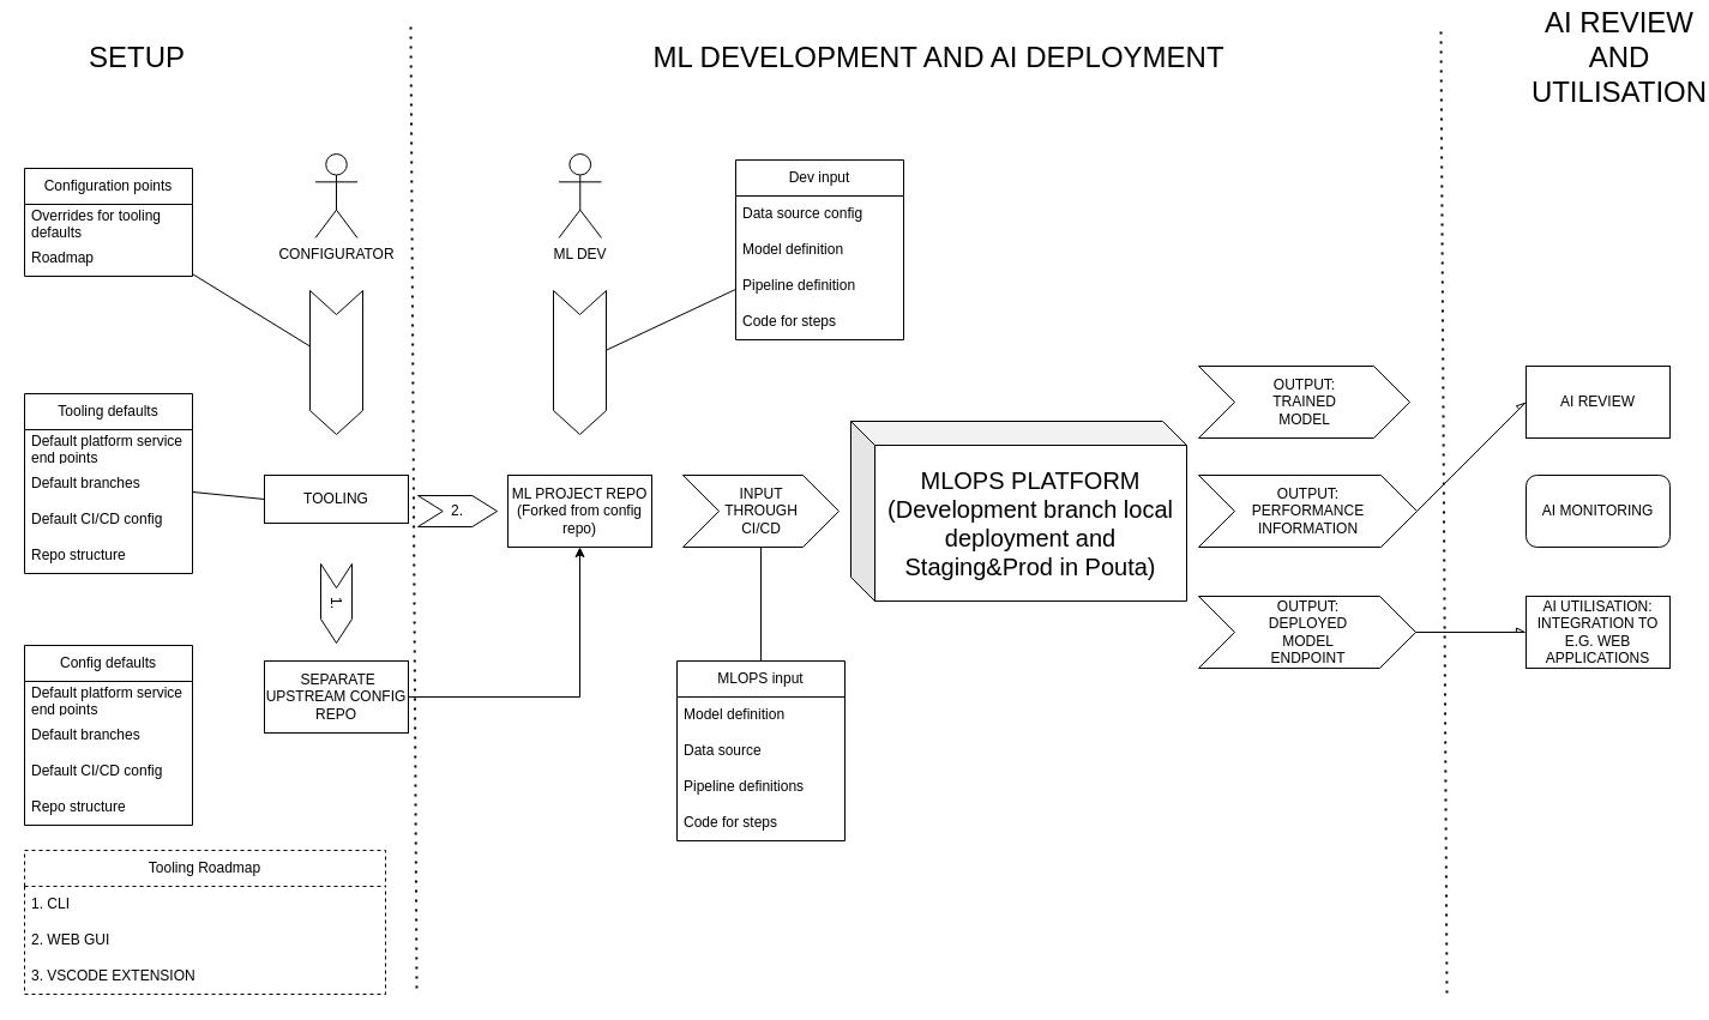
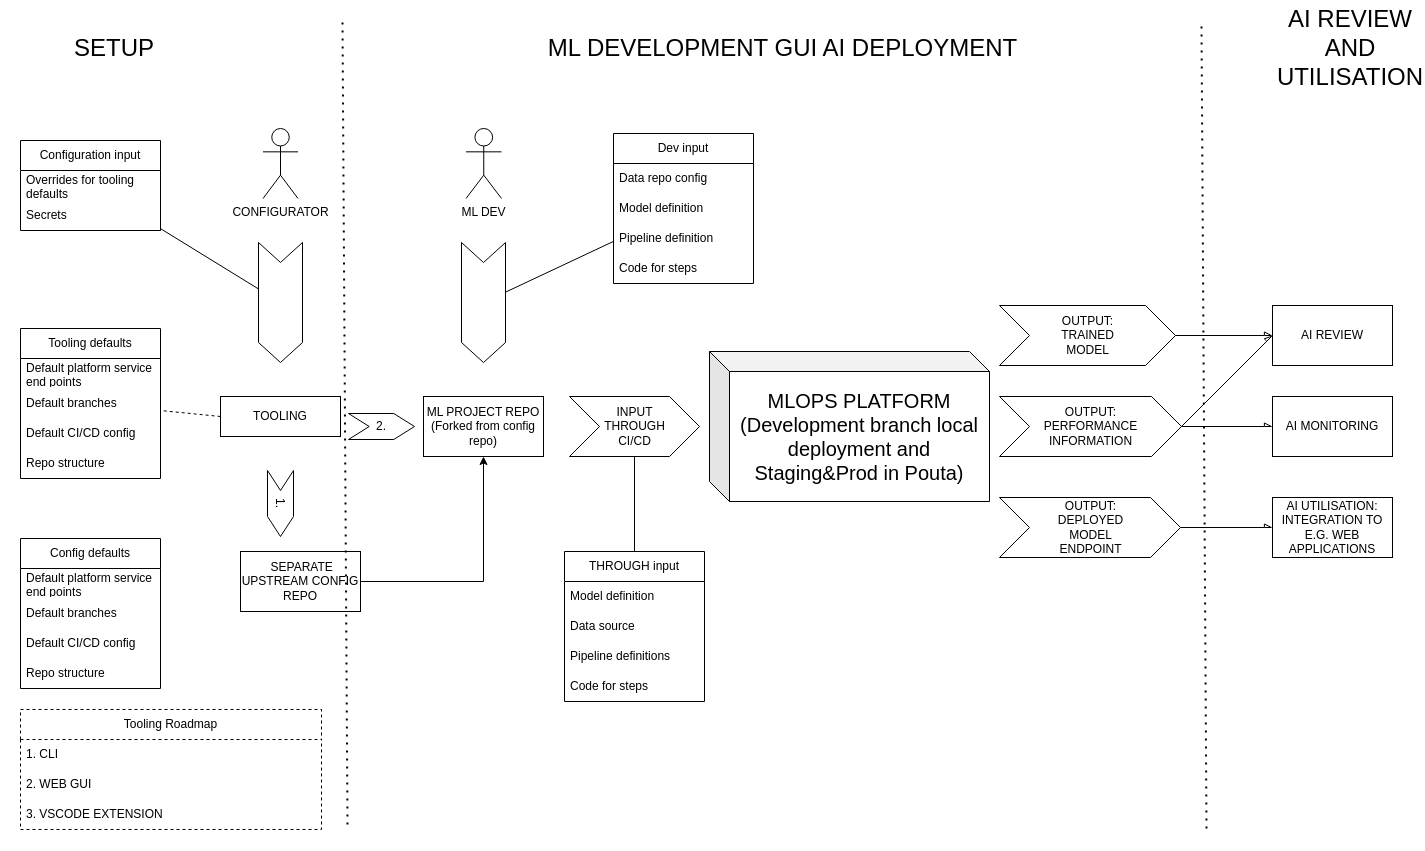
  <mxCell id="0" />
  <mxCell id="1" parent="0" />
  <mxCell id="2" value="&lt;font style=&quot;font-size: 20px;&quot;&gt;MLOPS PLATFORM&lt;br&gt;(Development branch local deployment and Staging&amp;amp;Prod in Pouta)&lt;br&gt;&lt;/font&gt;" style="shape=cube;whiteSpace=wrap;html=1;boundedLbl=1;backgroundOutline=1;darkOpacity=0.05;darkOpacity2=0.1;" vertex="1" parent="1"><mxGeometry x="709" y="351" width="280" height="150" as="geometry" /></mxCell>
  <mxCell id="3" value="INPUT &lt;br&gt;THROUGH&lt;br&gt;CI/CD" style="html=1;shadow=0;dashed=0;align=center;verticalAlign=middle;shape=mxgraph.arrows2.arrow;dy=0;dx=30;notch=30;rotation=0;" vertex="1" parent="1"><mxGeometry x="569" y="396" width="130" height="60" as="geometry" /></mxCell>
  <mxCell id="4" value="OUTPUT:&lt;br&gt;PERFORMANCE&lt;br&gt;INFORMATION" style="html=1;shadow=0;dashed=0;align=center;verticalAlign=middle;shape=mxgraph.arrows2.arrow;dy=0;dx=30;notch=30;rotation=0;" vertex="1" parent="1"><mxGeometry x="999" y="396" width="182" height="60" as="geometry" /></mxCell>
  <mxCell id="5" value="TOOLING" style="rounded=0;whiteSpace=wrap;html=1;" vertex="1" parent="1"><mxGeometry x="220" y="396" width="120" height="40" as="geometry" /></mxCell>
  <mxCell id="6" value="CONFIGURATOR" style="shape=umlActor;verticalLabelPosition=bottom;verticalAlign=top;html=1;outlineConnect=0;" vertex="1" parent="1"><mxGeometry x="262.5" y="128" width="35" height="70" as="geometry" /></mxCell>
- <mxCell id="7" value="Configuration points" style="swimlane;fontStyle=0;childLayout=stackLayout;horizontal=1;startSize=30;horizontalStack=0;resizeParent=1;resizeParentMax=0;resizeLast=0;collapsible=1;marginBottom=0;whiteSpace=wrap;html=1;" vertex="1" parent="1"><mxGeometry x="20" y="140" width="140" height="90" as="geometry" /></mxCell>
+ <mxCell id="7" value="Configuration input" style="swimlane;fontStyle=0;childLayout=stackLayout;horizontal=1;startSize=30;horizontalStack=0;resizeParent=1;resizeParentMax=0;resizeLast=0;collapsible=1;marginBottom=0;whiteSpace=wrap;html=1;" vertex="1" parent="1"><mxGeometry x="20" y="140" width="140" height="90" as="geometry" /></mxCell>
  <mxCell id="8" value="Overrides for tooling defaults" style="text;strokeColor=none;fillColor=none;align=left;verticalAlign=middle;spacingLeft=4;spacingRight=4;overflow=hidden;points=[[0,0.5],[1,0.5]];portConstraint=eastwest;rotatable=0;whiteSpace=wrap;html=1;" vertex="1" parent="7"><mxGeometry y="30" width="140" height="30" as="geometry" /></mxCell>
- <mxCell id="9" value="Roadmap" style="text;strokeColor=none;fillColor=none;align=left;verticalAlign=middle;spacingLeft=4;spacingRight=4;overflow=hidden;points=[[0,0.5],[1,0.5]];portConstraint=eastwest;rotatable=0;whiteSpace=wrap;html=1;" vertex="1" parent="7"><mxGeometry y="60" width="140" height="30" as="geometry" /></mxCell>
+ <mxCell id="9" value="Secrets" style="text;strokeColor=none;fillColor=none;align=left;verticalAlign=middle;spacingLeft=4;spacingRight=4;overflow=hidden;points=[[0,0.5],[1,0.5]];portConstraint=eastwest;rotatable=0;whiteSpace=wrap;html=1;" vertex="1" parent="7"><mxGeometry y="60" width="140" height="30" as="geometry" /></mxCell>
  <mxCell id="10" value="" style="endArrow=none;html=1;rounded=0;" edge="1" parent="1" source="23" target="7"><mxGeometry width="50" height="50" relative="1" as="geometry"><mxPoint x="300" y="288" as="sourcePoint" /><mxPoint x="480" y="298" as="targetPoint" /></mxGeometry></mxCell>
  <mxCell id="11" value="Tooling defaults" style="swimlane;fontStyle=0;childLayout=stackLayout;horizontal=1;startSize=30;horizontalStack=0;resizeParent=1;resizeParentMax=0;resizeLast=0;collapsible=1;marginBottom=0;whiteSpace=wrap;html=1;" vertex="1" parent="1"><mxGeometry x="20" y="328" width="140" height="150" as="geometry" /></mxCell>
  <mxCell id="12" value="Default platform service end points" style="text;strokeColor=none;fillColor=none;align=left;verticalAlign=middle;spacingLeft=4;spacingRight=4;overflow=hidden;points=[[0,0.5],[1,0.5]];portConstraint=eastwest;rotatable=0;whiteSpace=wrap;html=1;" vertex="1" parent="11"><mxGeometry y="30" width="140" height="30" as="geometry" /></mxCell>
  <mxCell id="13" value="Default branches" style="text;strokeColor=none;fillColor=none;align=left;verticalAlign=middle;spacingLeft=4;spacingRight=4;overflow=hidden;points=[[0,0.5],[1,0.5]];portConstraint=eastwest;rotatable=0;whiteSpace=wrap;html=1;" vertex="1" parent="11"><mxGeometry y="60" width="140" height="30" as="geometry" /></mxCell>
  <mxCell id="14" value="Default CI/CD config" style="text;strokeColor=none;fillColor=none;align=left;verticalAlign=middle;spacingLeft=4;spacingRight=4;overflow=hidden;points=[[0,0.5],[1,0.5]];portConstraint=eastwest;rotatable=0;whiteSpace=wrap;html=1;" vertex="1" parent="11"><mxGeometry y="90" width="140" height="30" as="geometry" /></mxCell>
  <mxCell id="15" value="Repo structure" style="text;strokeColor=none;fillColor=none;align=left;verticalAlign=middle;spacingLeft=4;spacingRight=4;overflow=hidden;points=[[0,0.5],[1,0.5]];portConstraint=eastwest;rotatable=0;whiteSpace=wrap;html=1;" vertex="1" parent="11"><mxGeometry y="120" width="140" height="30" as="geometry" /></mxCell>
- <mxCell id="16" value="" style="endArrow=none;html=1;rounded=0;exitX=0;exitY=0.5;exitDx=0;exitDy=0;" edge="1" parent="1" source="5" target="11"><mxGeometry width="50" height="50" relative="1" as="geometry"><mxPoint x="430" y="438" as="sourcePoint" /><mxPoint x="480" y="388" as="targetPoint" /></mxGeometry></mxCell>
- <mxCell id="17" value="MLOPS input" style="swimlane;fontStyle=0;childLayout=stackLayout;horizontal=1;startSize=30;horizontalStack=0;resizeParent=1;resizeParentMax=0;resizeLast=0;collapsible=1;marginBottom=0;whiteSpace=wrap;html=1;" vertex="1" parent="1"><mxGeometry x="564" y="551" width="140" height="150" as="geometry" /></mxCell>
+ <mxCell id="16" value="" style="endArrow=none;html=1;rounded=0;exitX=0;exitY=0.5;exitDx=0;exitDy=0;dashed=1;" edge="1" parent="1" source="5" target="11"><mxGeometry width="50" height="50" relative="1" as="geometry"><mxPoint x="430" y="438" as="sourcePoint" /><mxPoint x="480" y="388" as="targetPoint" /></mxGeometry></mxCell>
+ <mxCell id="17" value="THROUGH input" style="swimlane;fontStyle=0;childLayout=stackLayout;horizontal=1;startSize=30;horizontalStack=0;resizeParent=1;resizeParentMax=0;resizeLast=0;collapsible=1;marginBottom=0;whiteSpace=wrap;html=1;" vertex="1" parent="1"><mxGeometry x="564" y="551" width="140" height="150" as="geometry" /></mxCell>
  <mxCell id="18" value="Model definition" style="text;strokeColor=none;fillColor=none;align=left;verticalAlign=middle;spacingLeft=4;spacingRight=4;overflow=hidden;points=[[0,0.5],[1,0.5]];portConstraint=eastwest;rotatable=0;whiteSpace=wrap;html=1;" vertex="1" parent="17"><mxGeometry y="30" width="140" height="30" as="geometry" /></mxCell>
  <mxCell id="19" value="Data source" style="text;strokeColor=none;fillColor=none;align=left;verticalAlign=middle;spacingLeft=4;spacingRight=4;overflow=hidden;points=[[0,0.5],[1,0.5]];portConstraint=eastwest;rotatable=0;whiteSpace=wrap;html=1;" vertex="1" parent="17"><mxGeometry y="60" width="140" height="30" as="geometry" /></mxCell>
  <mxCell id="20" value="Pipeline definitions" style="text;strokeColor=none;fillColor=none;align=left;verticalAlign=middle;spacingLeft=4;spacingRight=4;overflow=hidden;points=[[0,0.5],[1,0.5]];portConstraint=eastwest;rotatable=0;whiteSpace=wrap;html=1;" vertex="1" parent="17"><mxGeometry y="90" width="140" height="30" as="geometry" /></mxCell>
  <mxCell id="21" value="Code for steps" style="text;strokeColor=none;fillColor=none;align=left;verticalAlign=middle;spacingLeft=4;spacingRight=4;overflow=hidden;points=[[0,0.5],[1,0.5]];portConstraint=eastwest;rotatable=0;whiteSpace=wrap;html=1;" vertex="1" parent="17"><mxGeometry y="120" width="140" height="30" as="geometry" /></mxCell>
  <mxCell id="22" value="" style="endArrow=none;html=1;rounded=0;" edge="1" parent="1" source="3" target="17"><mxGeometry width="50" height="50" relative="1" as="geometry"><mxPoint x="459" y="631" as="sourcePoint" /><mxPoint x="509" y="581" as="targetPoint" /></mxGeometry></mxCell>
  <mxCell id="23" value="" style="shape=step;perimeter=stepPerimeter;whiteSpace=wrap;html=1;fixedSize=1;rotation=90;" vertex="1" parent="1"><mxGeometry x="220" y="280" width="120" height="44" as="geometry" /></mxCell>
  <mxCell id="24" value="ML PROJECT REPO (Forked from config repo)" style="rounded=0;whiteSpace=wrap;html=1;" vertex="1" parent="1"><mxGeometry x="423" y="396" width="120" height="60" as="geometry" /></mxCell>
  <mxCell id="25" value="2." style="shape=step;perimeter=stepPerimeter;whiteSpace=wrap;html=1;fixedSize=1;size=20.733;" vertex="1" parent="1"><mxGeometry x="348" y="413" width="66" height="26" as="geometry" /></mxCell>
  <mxCell id="26" value="ML DEV" style="shape=umlActor;verticalLabelPosition=bottom;verticalAlign=top;html=1;outlineConnect=0;" vertex="1" parent="1"><mxGeometry x="465.5" y="128" width="35.5" height="70" as="geometry" /></mxCell>
  <mxCell id="27" value="" style="shape=step;perimeter=stepPerimeter;whiteSpace=wrap;html=1;fixedSize=1;rotation=90;" vertex="1" parent="1"><mxGeometry x="423" y="280" width="120" height="44" as="geometry" /></mxCell>
  <mxCell id="28" value="Dev input" style="swimlane;fontStyle=0;childLayout=stackLayout;horizontal=1;startSize=30;horizontalStack=0;resizeParent=1;resizeParentMax=0;resizeLast=0;collapsible=1;marginBottom=0;whiteSpace=wrap;html=1;" vertex="1" parent="1"><mxGeometry x="613" y="133" width="140" height="150" as="geometry" /></mxCell>
- <mxCell id="29" value="Data source config" style="text;strokeColor=none;fillColor=none;align=left;verticalAlign=middle;spacingLeft=4;spacingRight=4;overflow=hidden;points=[[0,0.5],[1,0.5]];portConstraint=eastwest;rotatable=0;whiteSpace=wrap;html=1;" vertex="1" parent="28"><mxGeometry y="30" width="140" height="30" as="geometry" /></mxCell>
+ <mxCell id="29" value="Data repo config" style="text;strokeColor=none;fillColor=none;align=left;verticalAlign=middle;spacingLeft=4;spacingRight=4;overflow=hidden;points=[[0,0.5],[1,0.5]];portConstraint=eastwest;rotatable=0;whiteSpace=wrap;html=1;" vertex="1" parent="28"><mxGeometry y="30" width="140" height="30" as="geometry" /></mxCell>
  <mxCell id="30" value="Model definition" style="text;strokeColor=none;fillColor=none;align=left;verticalAlign=middle;spacingLeft=4;spacingRight=4;overflow=hidden;points=[[0,0.5],[1,0.5]];portConstraint=eastwest;rotatable=0;whiteSpace=wrap;html=1;" vertex="1" parent="28"><mxGeometry y="60" width="140" height="30" as="geometry" /></mxCell>
  <mxCell id="31" value="Pipeline definition" style="text;strokeColor=none;fillColor=none;align=left;verticalAlign=middle;spacingLeft=4;spacingRight=4;overflow=hidden;points=[[0,0.5],[1,0.5]];portConstraint=eastwest;rotatable=0;whiteSpace=wrap;html=1;" vertex="1" parent="28"><mxGeometry y="90" width="140" height="30" as="geometry" /></mxCell>
  <mxCell id="32" value="Code for steps" style="text;strokeColor=none;fillColor=none;align=left;verticalAlign=middle;spacingLeft=4;spacingRight=4;overflow=hidden;points=[[0,0.5],[1,0.5]];portConstraint=eastwest;rotatable=0;whiteSpace=wrap;html=1;" vertex="1" parent="28"><mxGeometry y="120" width="140" height="30" as="geometry" /></mxCell>
  <mxCell id="33" value="" style="endArrow=none;html=1;rounded=0;" edge="1" parent="1" source="27" target="28"><mxGeometry width="50" height="50" relative="1" as="geometry"><mxPoint x="563" y="330" as="sourcePoint" /><mxPoint x="613" y="280" as="targetPoint" /></mxGeometry></mxCell>
- <mxCell id="34" value="&amp;nbsp;SEPARATE UPSTREAM CONFIG REPO" style="rounded=0;whiteSpace=wrap;html=1;" vertex="1" parent="1"><mxGeometry x="220" y="551" width="120" height="60" as="geometry" /></mxCell>
+ <mxCell id="34" value="&amp;nbsp;SEPARATE UPSTREAM CONFIG REPO" style="rounded=0;whiteSpace=wrap;html=1;" vertex="1" parent="1"><mxGeometry x="240" y="551" width="120" height="60" as="geometry" /></mxCell>
  <mxCell id="35" value="" style="endArrow=classic;html=1;rounded=0;edgeStyle=orthogonalEdgeStyle;" edge="1" parent="1" source="34" target="24"><mxGeometry width="50" height="50" relative="1" as="geometry"><mxPoint x="328" y="549" as="sourcePoint" /><mxPoint x="378" y="499" as="targetPoint" /></mxGeometry></mxCell>
  <mxCell id="36" value="1." style="shape=step;perimeter=stepPerimeter;whiteSpace=wrap;html=1;fixedSize=1;rotation=90;" vertex="1" parent="1"><mxGeometry x="247" y="490" width="66" height="26" as="geometry" /></mxCell>
  <mxCell id="37" value="Config defaults" style="swimlane;fontStyle=0;childLayout=stackLayout;horizontal=1;startSize=30;horizontalStack=0;resizeParent=1;resizeParentMax=0;resizeLast=0;collapsible=1;marginBottom=0;whiteSpace=wrap;html=1;" vertex="1" parent="1"><mxGeometry x="20" y="538" width="140" height="150" as="geometry" /></mxCell>
  <mxCell id="38" value="Default platform service end points" style="text;strokeColor=none;fillColor=none;align=left;verticalAlign=middle;spacingLeft=4;spacingRight=4;overflow=hidden;points=[[0,0.5],[1,0.5]];portConstraint=eastwest;rotatable=0;whiteSpace=wrap;html=1;" vertex="1" parent="37"><mxGeometry y="30" width="140" height="30" as="geometry" /></mxCell>
  <mxCell id="39" value="Default branches" style="text;strokeColor=none;fillColor=none;align=left;verticalAlign=middle;spacingLeft=4;spacingRight=4;overflow=hidden;points=[[0,0.5],[1,0.5]];portConstraint=eastwest;rotatable=0;whiteSpace=wrap;html=1;" vertex="1" parent="37"><mxGeometry y="60" width="140" height="30" as="geometry" /></mxCell>
  <mxCell id="40" value="Default CI/CD config" style="text;strokeColor=none;fillColor=none;align=left;verticalAlign=middle;spacingLeft=4;spacingRight=4;overflow=hidden;points=[[0,0.5],[1,0.5]];portConstraint=eastwest;rotatable=0;whiteSpace=wrap;html=1;" vertex="1" parent="37"><mxGeometry y="90" width="140" height="30" as="geometry" /></mxCell>
  <mxCell id="41" value="Repo structure" style="text;strokeColor=none;fillColor=none;align=left;verticalAlign=middle;spacingLeft=4;spacingRight=4;overflow=hidden;points=[[0,0.5],[1,0.5]];portConstraint=eastwest;rotatable=0;whiteSpace=wrap;html=1;" vertex="1" parent="37"><mxGeometry y="120" width="140" height="30" as="geometry" /></mxCell>
  <mxCell id="42" value="" style="endArrow=none;dashed=1;html=1;dashPattern=1 3;strokeWidth=2;rounded=0;" edge="1" parent="1"><mxGeometry width="50" height="50" relative="1" as="geometry"><mxPoint x="347" y="824" as="sourcePoint" /><mxPoint x="342" y="20" as="targetPoint" /></mxGeometry></mxCell>
  <mxCell id="43" value="&lt;span style=&quot;font-size: 24px;&quot;&gt;SETUP&lt;/span&gt;" style="text;html=1;strokeColor=none;fillColor=none;align=center;verticalAlign=middle;whiteSpace=wrap;rounded=0;" vertex="1" parent="1"><mxGeometry x="84" y="33" width="60" height="30" as="geometry" /></mxCell>
- <mxCell id="44" value="&lt;span style=&quot;font-size: 24px;&quot;&gt;ML DEVELOPMENT AND AI DEPLOYMENT&lt;br&gt;&lt;/span&gt;" style="text;html=1;strokeColor=none;fillColor=none;align=center;verticalAlign=middle;whiteSpace=wrap;rounded=0;" vertex="1" parent="1"><mxGeometry x="487" y="33" width="591" height="30" as="geometry" /></mxCell>
+ <mxCell id="44" value="&lt;span style=&quot;font-size: 24px;&quot;&gt;ML DEVELOPMENT GUI AI DEPLOYMENT&lt;br&gt;&lt;/span&gt;" style="text;html=1;strokeColor=none;fillColor=none;align=center;verticalAlign=middle;whiteSpace=wrap;rounded=0;" vertex="1" parent="1"><mxGeometry x="487" y="33" width="591" height="30" as="geometry" /></mxCell>
  <mxCell id="45" value="" style="endArrow=none;dashed=1;html=1;dashPattern=1 3;strokeWidth=2;rounded=0;" edge="1" parent="1"><mxGeometry width="50" height="50" relative="1" as="geometry"><mxPoint x="1206" y="828" as="sourcePoint" /><mxPoint x="1201" y="24" as="targetPoint" /></mxGeometry></mxCell>
  <mxCell id="46" value="&lt;span style=&quot;font-size: 24px;&quot;&gt;AI REVIEW AND UTILISATION&lt;/span&gt;" style="text;html=1;strokeColor=none;fillColor=none;align=center;verticalAlign=middle;whiteSpace=wrap;rounded=0;" vertex="1" parent="1"><mxGeometry x="1320" y="33" width="60" height="30" as="geometry" /></mxCell>
  <mxCell id="47" value="AI REVIEW" style="rounded=0;whiteSpace=wrap;html=1;" vertex="1" parent="1"><mxGeometry x="1272" y="305" width="120" height="60" as="geometry" /></mxCell>
  <mxCell id="48" value="AI UTILISATION:&lt;br&gt;INTEGRATION TO E.G. WEB APPLICATIONS" style="rounded=0;whiteSpace=wrap;html=1;" vertex="1" parent="1"><mxGeometry x="1272" y="497" width="120" height="60" as="geometry" /></mxCell>
- <mxCell id="49" value="AI MONITORING" style="whiteSpace=wrap;html=1;rounded=1;" vertex="1" parent="1"><mxGeometry x="1272" y="396" width="120" height="60" as="geometry" /></mxCell>
+ <mxCell id="49" value="AI MONITORING" style="rounded=0;whiteSpace=wrap;html=1;" vertex="1" parent="1"><mxGeometry x="1272" y="396" width="120" height="60" as="geometry" /></mxCell>
  <mxCell id="50" value="OUTPUT:&lt;br&gt;TRAINED&lt;br&gt;MODEL" style="html=1;shadow=0;dashed=0;align=center;verticalAlign=middle;shape=mxgraph.arrows2.arrow;dy=0;dx=30;notch=30;rotation=0;" vertex="1" parent="1"><mxGeometry x="999" y="305" width="176" height="60" as="geometry" /></mxCell>
  <mxCell id="51" value="OUTPUT:&lt;br&gt;DEPLOYED&lt;br&gt;MODEL&lt;br&gt;ENDPOINT" style="html=1;shadow=0;dashed=0;align=center;verticalAlign=middle;shape=mxgraph.arrows2.arrow;dy=0;dx=30;notch=30;rotation=0;" vertex="1" parent="1"><mxGeometry x="999" y="497" width="181" height="60" as="geometry" /></mxCell>
+ <mxCell id="52" value="" style="endArrow=async;html=1;rounded=0;endFill=0;" edge="1" parent="1" source="50" target="47"><mxGeometry width="50" height="50" relative="1" as="geometry"><mxPoint x="1242" y="343" as="sourcePoint" /><mxPoint x="1292" y="293" as="targetPoint" /></mxGeometry></mxCell>
  <mxCell id="53" value="" style="endArrow=async;html=1;rounded=0;exitX=1;exitY=0.5;exitDx=0;exitDy=0;exitPerimeter=0;entryX=0;entryY=0.5;entryDx=0;entryDy=0;endFill=0;" edge="1" parent="1" source="4" target="47"><mxGeometry width="50" height="50" relative="1" as="geometry"><mxPoint x="1257" y="445" as="sourcePoint" /><mxPoint x="1307" y="395" as="targetPoint" /></mxGeometry></mxCell>
  <mxCell id="54" value="" style="endArrow=async;html=1;rounded=0;exitX=1;exitY=0.5;exitDx=0;exitDy=0;exitPerimeter=0;endFill=0;" edge="1" parent="1" source="51" target="48"><mxGeometry width="50" height="50" relative="1" as="geometry"><mxPoint x="1237" y="593" as="sourcePoint" /><mxPoint x="1287" y="543" as="targetPoint" /></mxGeometry></mxCell>
+ <mxCell id="55" value="" style="endArrow=async;html=1;rounded=0;exitX=1;exitY=0.5;exitDx=0;exitDy=0;exitPerimeter=0;endFill=0;" edge="1" parent="1" source="4" target="49"><mxGeometry width="50" height="50" relative="1" as="geometry"><mxPoint x="1344" y="717" as="sourcePoint" /><mxPoint x="1394" y="667" as="targetPoint" /></mxGeometry></mxCell>
  <mxCell id="56" value="Tooling Roadmap" style="swimlane;fontStyle=0;childLayout=stackLayout;horizontal=1;startSize=30;horizontalStack=0;resizeParent=1;resizeParentMax=0;resizeLast=0;collapsible=1;marginBottom=0;whiteSpace=wrap;html=1;dashed=1;" vertex="1" parent="1"><mxGeometry x="20" y="709" width="301" height="120" as="geometry" /></mxCell>
  <mxCell id="57" value="1. CLI" style="text;strokeColor=none;fillColor=none;align=left;verticalAlign=middle;spacingLeft=4;spacingRight=4;overflow=hidden;points=[[0,0.5],[1,0.5]];portConstraint=eastwest;rotatable=0;whiteSpace=wrap;html=1;" vertex="1" parent="56"><mxGeometry y="30" width="301" height="30" as="geometry" /></mxCell>
  <mxCell id="58" value="2. WEB GUI" style="text;strokeColor=none;fillColor=none;align=left;verticalAlign=middle;spacingLeft=4;spacingRight=4;overflow=hidden;points=[[0,0.5],[1,0.5]];portConstraint=eastwest;rotatable=0;whiteSpace=wrap;html=1;" vertex="1" parent="56"><mxGeometry y="60" width="301" height="30" as="geometry" /></mxCell>
  <mxCell id="59" value="3. VSCODE EXTENSION" style="text;strokeColor=none;fillColor=none;align=left;verticalAlign=middle;spacingLeft=4;spacingRight=4;overflow=hidden;points=[[0,0.5],[1,0.5]];portConstraint=eastwest;rotatable=0;whiteSpace=wrap;html=1;" vertex="1" parent="56"><mxGeometry y="90" width="301" height="30" as="geometry" /></mxCell>
